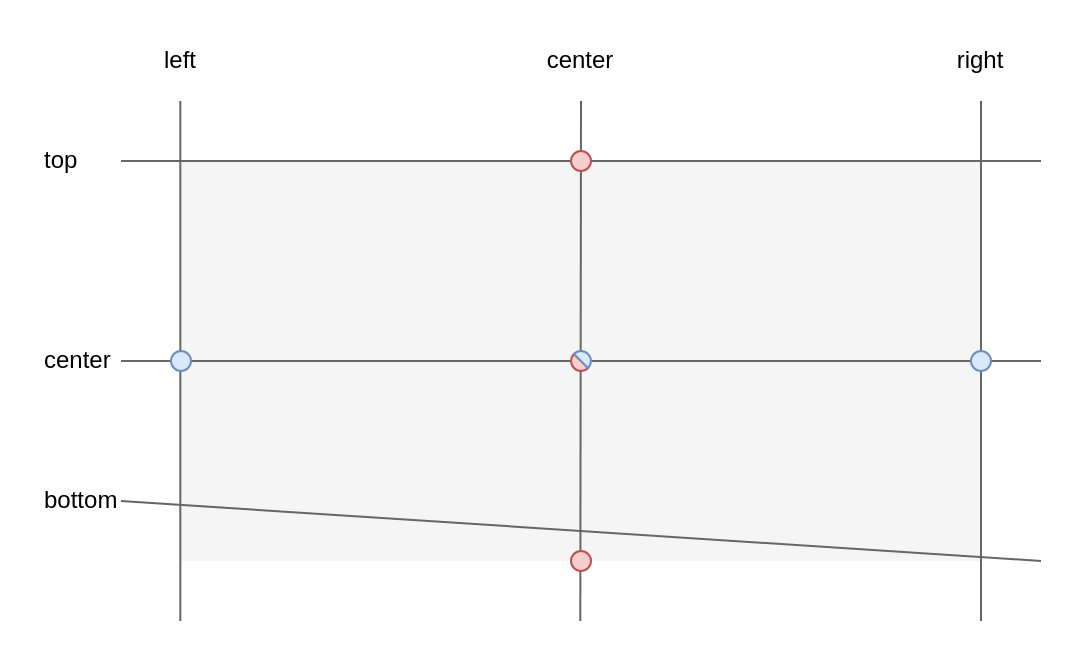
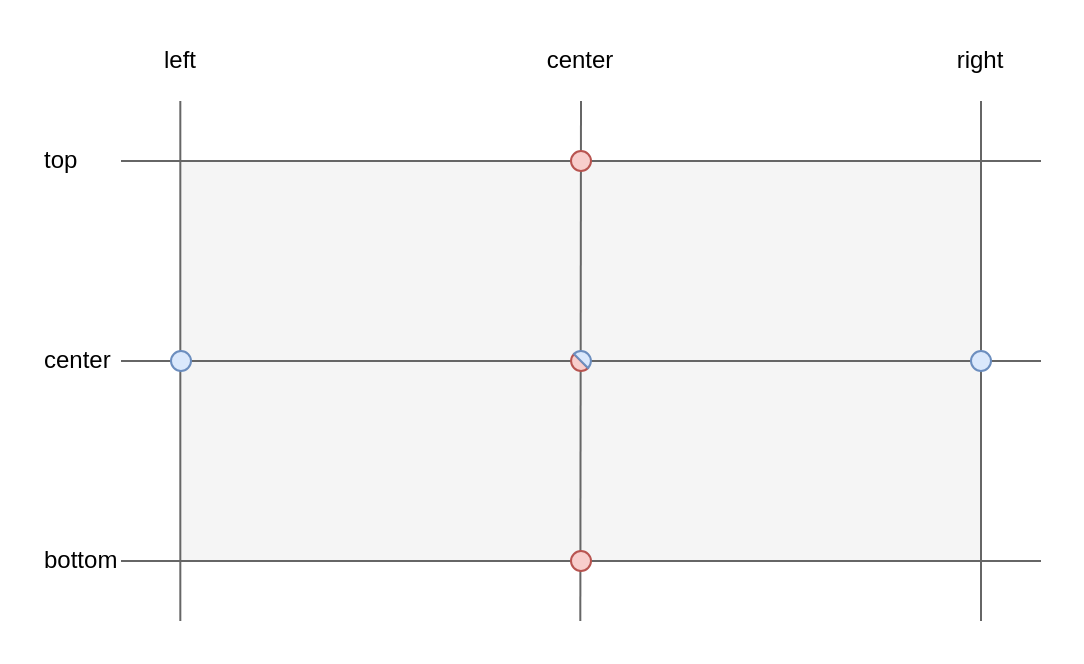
  <mxCell id="0" />
  <mxCell id="1" parent="0" />
  <mxCell id="2" value="" style="rounded=0;whiteSpace=wrap;html=1;fillColor=#f5f5f5;strokeColor=none;fontColor=#333333;" parent="1" vertex="1"><mxGeometry x="90" y="80" width="400" height="200" as="geometry" /></mxCell>
  <mxCell id="3" value="" style="endArrow=none;html=1;fillColor=#f5f5f5;strokeColor=#666666;exitX=1;exitY=0.5;exitDx=0;exitDy=0;" parent="1" source="10" edge="1"><mxGeometry width="50" height="50" relative="1" as="geometry"><mxPoint x="80" y="80" as="sourcePoint" /><mxPoint x="520" y="80" as="targetPoint" /></mxGeometry></mxCell>
  <mxCell id="4" value="" style="endArrow=none;html=1;fillColor=#f5f5f5;strokeColor=#666666;exitX=1;exitY=0.5;exitDx=0;exitDy=0;" parent="1" source="11" edge="1"><mxGeometry width="50" height="50" relative="1" as="geometry"><mxPoint x="80" y="280" as="sourcePoint" /><mxPoint x="520" y="280" as="targetPoint" /></mxGeometry></mxCell>
  <mxCell id="5" value="" style="endArrow=none;html=1;fillColor=#f5f5f5;strokeColor=#666666;" parent="1" edge="1"><mxGeometry width="50" height="50" relative="1" as="geometry"><mxPoint x="490" y="50" as="sourcePoint" /><mxPoint x="490" y="310" as="targetPoint" /></mxGeometry></mxCell>
  <mxCell id="6" value="" style="endArrow=none;html=1;fillColor=#f5f5f5;strokeColor=#666666;" parent="1" edge="1"><mxGeometry width="50" height="50" relative="1" as="geometry"><mxPoint x="89.66" y="50" as="sourcePoint" /><mxPoint x="89.66" y="310" as="targetPoint" /></mxGeometry></mxCell>
  <mxCell id="7" value="" style="endArrow=none;html=1;fillColor=#f5f5f5;strokeColor=#666666;" parent="1" edge="1"><mxGeometry width="50" height="50" relative="1" as="geometry"><mxPoint x="290" y="50" as="sourcePoint" /><mxPoint x="289.66" y="310" as="targetPoint" /></mxGeometry></mxCell>
  <mxCell id="8" value="" style="endArrow=none;html=1;fillColor=#f5f5f5;strokeColor=#666666;exitX=1;exitY=0.5;exitDx=0;exitDy=0;" parent="1" source="9" edge="1"><mxGeometry width="50" height="50" relative="1" as="geometry"><mxPoint x="80" y="180" as="sourcePoint" /><mxPoint x="520" y="180" as="targetPoint" /></mxGeometry></mxCell>
  <mxCell id="9" value="center" style="text;html=1;strokeColor=none;fillColor=none;align=left;verticalAlign=middle;whiteSpace=wrap;rounded=0;" parent="1" vertex="1"><mxGeometry x="20" y="170" width="40" height="20" as="geometry" /></mxCell>
  <mxCell id="10" value="top" style="text;html=1;strokeColor=none;fillColor=none;align=left;verticalAlign=middle;whiteSpace=wrap;rounded=0;" parent="1" vertex="1"><mxGeometry x="20" y="70" width="40" height="20" as="geometry" /></mxCell>
- <mxCell id="11" value="bottom" style="text;html=1;strokeColor=none;fillColor=none;align=left;verticalAlign=middle;whiteSpace=wrap;rounded=0;" parent="1" vertex="1"><mxGeometry x="20" y="240" width="40" height="20" as="geometry" /></mxCell>
+ <mxCell id="11" value="bottom" style="text;html=1;strokeColor=none;fillColor=none;align=left;verticalAlign=middle;whiteSpace=wrap;rounded=0;" parent="1" vertex="1"><mxGeometry x="20" y="270" width="40" height="20" as="geometry" /></mxCell>
  <mxCell id="12" value="left" style="text;html=1;strokeColor=none;fillColor=none;align=center;verticalAlign=middle;whiteSpace=wrap;rounded=0;" parent="1" vertex="1"><mxGeometry x="70" y="20" width="40" height="20" as="geometry" /></mxCell>
  <mxCell id="13" value="center" style="text;html=1;strokeColor=none;fillColor=none;align=center;verticalAlign=middle;whiteSpace=wrap;rounded=0;" parent="1" vertex="1"><mxGeometry x="270" y="20" width="40" height="20" as="geometry" /></mxCell>
  <mxCell id="14" value="right" style="text;html=1;strokeColor=none;fillColor=none;align=center;verticalAlign=middle;whiteSpace=wrap;rounded=0;" parent="1" vertex="1"><mxGeometry x="470" y="20" width="40" height="20" as="geometry" /></mxCell>
  <mxCell id="15" value="" style="endArrow=none;dashed=1;html=1;dashPattern=1 1;opacity=50;" parent="1" edge="1"><mxGeometry width="50" height="50" relative="1" as="geometry"><mxPoint x="390" y="230" as="sourcePoint" /><mxPoint x="390" y="230" as="targetPoint" /></mxGeometry></mxCell>
  <mxCell id="16" value="" style="ellipse;whiteSpace=wrap;html=1;aspect=fixed;align=left;fillColor=#dae8fc;strokeColor=#6c8ebf;" vertex="1" parent="1"><mxGeometry x="485" y="175" width="10" height="10" as="geometry" /></mxCell>
  <mxCell id="17" value="" style="ellipse;whiteSpace=wrap;html=1;aspect=fixed;align=left;fillColor=#dae8fc;strokeColor=#6c8ebf;" vertex="1" parent="1"><mxGeometry x="85" y="175" width="10" height="10" as="geometry" /></mxCell>
  <mxCell id="18" value="" style="ellipse;whiteSpace=wrap;html=1;aspect=fixed;align=left;fillColor=#f8cecc;strokeColor=#b85450;" vertex="1" parent="1"><mxGeometry x="285" y="275" width="10" height="10" as="geometry" /></mxCell>
  <mxCell id="19" value="" style="ellipse;whiteSpace=wrap;html=1;aspect=fixed;align=left;fillColor=#f8cecc;strokeColor=#b85450;" vertex="1" parent="1"><mxGeometry x="285" y="75" width="10" height="10" as="geometry" /></mxCell>
  <mxCell id="20" value="" style="group;aspect=fixed;" vertex="1" connectable="0" parent="1"><mxGeometry x="283" y="173" width="14" height="14" as="geometry" /></mxCell>
  <mxCell id="21" value="" style="verticalLabelPosition=bottom;verticalAlign=top;html=1;shape=mxgraph.basic.half_circle;fillColor=#f8cecc;strokeColor=#b85450;rotation=45;" vertex="1" parent="20"><mxGeometry x="0.301" y="6.256" width="9.924" height="4.962" as="geometry" /></mxCell>
  <mxCell id="22" value="" style="verticalLabelPosition=bottom;verticalAlign=top;html=1;shape=mxgraph.basic.half_circle;rotation=-135;fillColor=#dae8fc;strokeColor=#6c8ebf;" vertex="1" parent="20"><mxGeometry x="3.775" y="2.782" width="9.924" height="4.962" as="geometry" /></mxCell>
